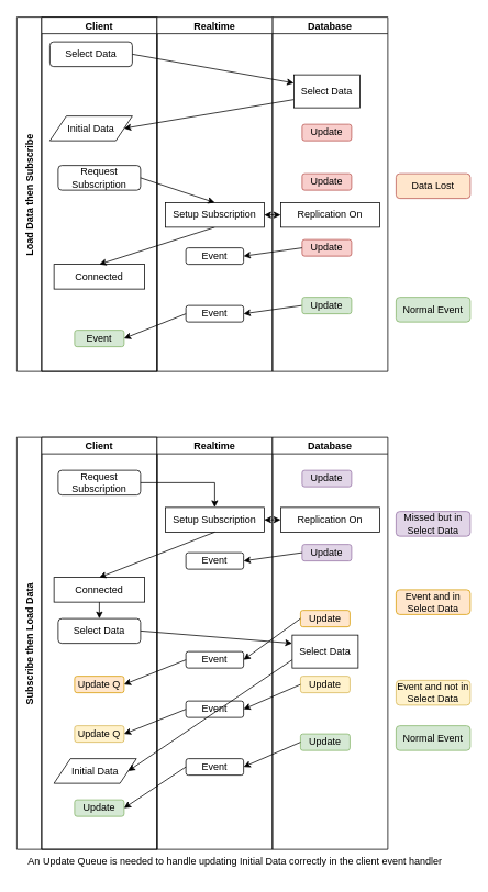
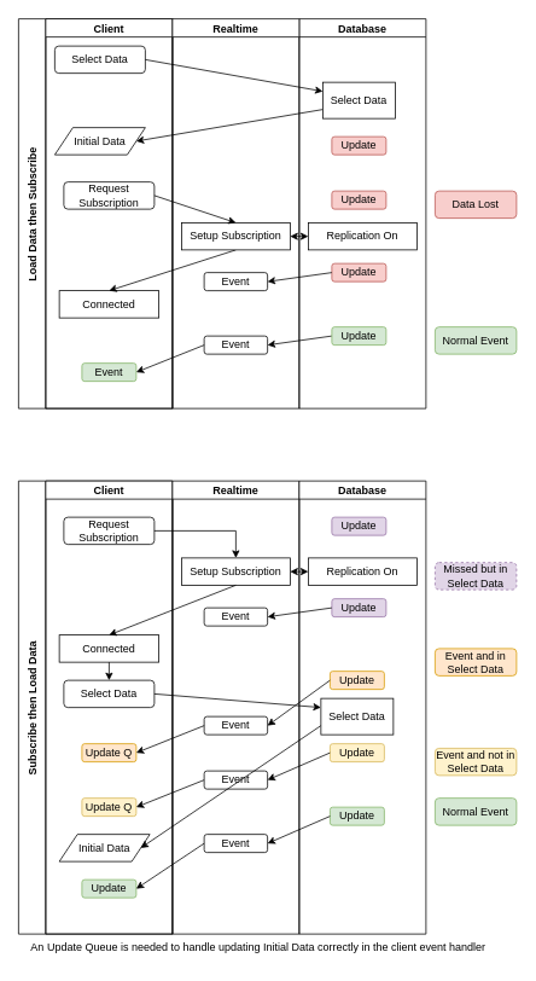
  <mxCell id="0" />
  <mxCell id="1" parent="0" />
  <mxCell id="2" value="Load Data then Subscribe " style="swimlane;childLayout=stackLayout;resizeParent=1;resizeParentMax=0;startSize=30;horizontal=0;horizontalStack=1;" vertex="1" parent="1"><mxGeometry x="20" y="20" width="170" height="430" as="geometry" /></mxCell>
  <mxCell id="3" value="Client" style="swimlane;startSize=20;" vertex="1" parent="2"><mxGeometry x="30" width="140" height="430" as="geometry" /></mxCell>
  <mxCell id="4" value="Select Data" style="rounded=1;whiteSpace=wrap;html=1;" vertex="1" parent="3"><mxGeometry x="10" y="30" width="100" height="30" as="geometry" /></mxCell>
  <mxCell id="5" value="Initial Data" style="shape=parallelogram;perimeter=parallelogramPerimeter;whiteSpace=wrap;html=1;fixedSize=1;" vertex="1" parent="3"><mxGeometry x="10" y="120" width="100" height="30" as="geometry" /></mxCell>
  <mxCell id="6" value="Request Subscription" style="rounded=1;whiteSpace=wrap;html=1;" vertex="1" parent="3"><mxGeometry x="20" y="180" width="100" height="30" as="geometry" /></mxCell>
  <mxCell id="7" value="Connected" style="rounded=0;whiteSpace=wrap;html=1;" vertex="1" parent="3"><mxGeometry x="15" y="300" width="110" height="30" as="geometry" /></mxCell>
  <mxCell id="8" value="Event" style="rounded=1;whiteSpace=wrap;html=1;fillColor=#d5e8d4;strokeColor=#82b366;" vertex="1" parent="3"><mxGeometry x="40" y="380" width="60" height="20" as="geometry" /></mxCell>
  <mxCell id="9" value="" style="endArrow=classic;html=1;rounded=0;exitX=0;exitY=0.5;exitDx=0;exitDy=0;entryX=1;entryY=0.5;entryDx=0;entryDy=0;" edge="1" parent="1" source="59" target="65"><mxGeometry width="50" height="50" relative="1" as="geometry"><mxPoint x="350" y="370" as="sourcePoint" /><mxPoint x="160" y="380" as="targetPoint" /></mxGeometry></mxCell>
  <mxCell id="10" value="Subscribe then Load Data" style="swimlane;childLayout=stackLayout;resizeParent=1;resizeParentMax=0;startSize=30;horizontal=0;horizontalStack=1;" vertex="1" parent="1"><mxGeometry x="20" y="530" width="170" height="500" as="geometry" /></mxCell>
  <mxCell id="11" value="Client" style="swimlane;startSize=20;" vertex="1" parent="10"><mxGeometry x="30" width="140" height="500" as="geometry" /></mxCell>
  <mxCell id="12" value="Select Data" style="rounded=1;whiteSpace=wrap;html=1;" vertex="1" parent="11"><mxGeometry x="20" y="220" width="100" height="30" as="geometry" /></mxCell>
  <mxCell id="13" value="Initial Data" style="shape=parallelogram;perimeter=parallelogramPerimeter;whiteSpace=wrap;html=1;fixedSize=1;" vertex="1" parent="11"><mxGeometry x="15" y="390" width="100" height="30" as="geometry" /></mxCell>
  <mxCell id="14" value="Request Subscription" style="rounded=1;whiteSpace=wrap;html=1;" vertex="1" parent="11"><mxGeometry x="20" y="40" width="100" height="30" as="geometry" /></mxCell>
  <mxCell id="15" value="Connected" style="rounded=0;whiteSpace=wrap;html=1;" vertex="1" parent="11"><mxGeometry x="15" y="170" width="110" height="30" as="geometry" /></mxCell>
  <mxCell id="16" value="Update" style="rounded=1;whiteSpace=wrap;html=1;fillColor=#d5e8d4;strokeColor=#82b366;" vertex="1" parent="11"><mxGeometry x="40" y="440" width="60" height="20" as="geometry" /></mxCell>
  <mxCell id="17" value="Update Q" style="rounded=1;whiteSpace=wrap;html=1;fillColor=#ffe6cc;strokeColor=#d79b00;" vertex="1" parent="11"><mxGeometry x="40" y="290" width="60" height="20" as="geometry" /></mxCell>
  <mxCell id="18" value="Update Q" style="rounded=1;whiteSpace=wrap;html=1;fillColor=#fff2cc;strokeColor=#d6b656;" vertex="1" parent="11"><mxGeometry x="40" y="350" width="60" height="20" as="geometry" /></mxCell>
  <mxCell id="19" value="" style="endArrow=classic;html=1;rounded=0;entryX=0.5;entryY=0;entryDx=0;entryDy=0;exitX=0.5;exitY=1;exitDx=0;exitDy=0;" edge="1" parent="11" source="15" target="12"><mxGeometry width="50" height="50" relative="1" as="geometry"><mxPoint x="200" y="260" as="sourcePoint" /><mxPoint x="250" y="210" as="targetPoint" /></mxGeometry></mxCell>
  <mxCell id="20" value="" style="endArrow=classic;html=1;rounded=0;entryX=1;entryY=0.5;entryDx=0;entryDy=0;exitX=0;exitY=0.5;exitDx=0;exitDy=0;" edge="1" parent="1" source="24" target="18"><mxGeometry width="50" height="50" relative="1" as="geometry"><mxPoint x="160" y="860" as="sourcePoint" /><mxPoint x="300" y="710" as="targetPoint" /></mxGeometry></mxCell>
  <mxCell id="21" value="Realtime" style="swimlane;startSize=20;" vertex="1" parent="1"><mxGeometry x="190" y="530" width="140" height="500" as="geometry" /></mxCell>
  <mxCell id="22" value="Setup Subscription" style="rounded=0;whiteSpace=wrap;html=1;" vertex="1" parent="21"><mxGeometry x="10" y="85" width="120" height="30" as="geometry" /></mxCell>
  <mxCell id="23" value="Event" style="rounded=1;whiteSpace=wrap;html=1;" vertex="1" parent="21"><mxGeometry x="35" y="140" width="70" height="20" as="geometry" /></mxCell>
  <mxCell id="24" value="Event" style="rounded=1;whiteSpace=wrap;html=1;" vertex="1" parent="21"><mxGeometry x="35" y="320" width="70" height="20" as="geometry" /></mxCell>
  <mxCell id="25" value="Event" style="rounded=1;whiteSpace=wrap;html=1;" vertex="1" parent="21"><mxGeometry x="35" y="260" width="70" height="20" as="geometry" /></mxCell>
  <mxCell id="26" value="Event" style="rounded=1;whiteSpace=wrap;html=1;" vertex="1" parent="21"><mxGeometry x="35" y="390" width="70" height="20" as="geometry" /></mxCell>
  <mxCell id="27" style="edgeStyle=orthogonalEdgeStyle;rounded=0;orthogonalLoop=1;jettySize=auto;html=1;entryX=0.5;entryY=0;entryDx=0;entryDy=0;" edge="1" parent="1" source="14" target="22"><mxGeometry relative="1" as="geometry" /></mxCell>
  <mxCell id="28" value="" style="endArrow=classic;html=1;rounded=0;exitX=0.5;exitY=1;exitDx=0;exitDy=0;entryX=0.5;entryY=0;entryDx=0;entryDy=0;" edge="1" parent="1" source="22" target="15"><mxGeometry width="50" height="50" relative="1" as="geometry"><mxPoint x="96" y="670" as="sourcePoint" /><mxPoint x="146" y="620" as="targetPoint" /></mxGeometry></mxCell>
  <mxCell id="29" value="" style="endArrow=classic;html=1;rounded=0;exitX=0;exitY=0.5;exitDx=0;exitDy=0;entryX=1;entryY=0.5;entryDx=0;entryDy=0;" edge="1" parent="1" source="25" target="17"><mxGeometry width="50" height="50" relative="1" as="geometry"><mxPoint x="110" y="790" as="sourcePoint" /><mxPoint x="160" y="740" as="targetPoint" /></mxGeometry></mxCell>
  <mxCell id="30" value="" style="endArrow=classic;html=1;rounded=0;entryX=1;entryY=0.5;entryDx=0;entryDy=0;exitX=0;exitY=0.75;exitDx=0;exitDy=0;" edge="1" parent="1" source="33" target="13"><mxGeometry width="50" height="50" relative="1" as="geometry"><mxPoint x="340" y="620" as="sourcePoint" /><mxPoint x="260" y="760" as="targetPoint" /></mxGeometry></mxCell>
  <mxCell id="31" value="" style="endArrow=classic;html=1;rounded=0;exitX=1;exitY=0.5;exitDx=0;exitDy=0;entryX=0;entryY=0.25;entryDx=0;entryDy=0;" edge="1" parent="1" source="12" target="33"><mxGeometry width="50" height="50" relative="1" as="geometry"><mxPoint x="250" y="790" as="sourcePoint" /><mxPoint x="300" y="740" as="targetPoint" /></mxGeometry></mxCell>
  <mxCell id="32" value="Database" style="swimlane;startSize=20;" vertex="1" parent="1"><mxGeometry x="330" y="530" width="140" height="500" as="geometry" /></mxCell>
  <mxCell id="33" value="Select Data" style="rounded=0;whiteSpace=wrap;html=1;" vertex="1" parent="32"><mxGeometry x="24" y="240" width="80" height="40" as="geometry" /></mxCell>
  <mxCell id="34" value="Update" style="rounded=1;whiteSpace=wrap;html=1;fillColor=#e1d5e7;strokeColor=#9673a6;" vertex="1" parent="32"><mxGeometry x="36" y="130" width="60" height="20" as="geometry" /></mxCell>
  <mxCell id="35" value="Replication On" style="rounded=0;whiteSpace=wrap;html=1;" vertex="1" parent="32"><mxGeometry x="10" y="85" width="120" height="30" as="geometry" /></mxCell>
  <mxCell id="36" value="Update" style="rounded=1;whiteSpace=wrap;html=1;fillColor=#d5e8d4;strokeColor=#82b366;" vertex="1" parent="32"><mxGeometry x="34" y="360" width="60" height="20" as="geometry" /></mxCell>
  <mxCell id="37" value="Update" style="rounded=1;whiteSpace=wrap;html=1;fillColor=#e1d5e7;strokeColor=#9673a6;" vertex="1" parent="32"><mxGeometry x="36" y="40" width="60" height="20" as="geometry" /></mxCell>
  <mxCell id="38" value="Update" style="rounded=1;whiteSpace=wrap;html=1;fillColor=#ffe6cc;strokeColor=#d79b00;" vertex="1" parent="32"><mxGeometry x="34" y="210" width="60" height="20" as="geometry" /></mxCell>
  <mxCell id="39" value="Update" style="rounded=1;whiteSpace=wrap;html=1;fillColor=#fff2cc;strokeColor=#d6b656;" vertex="1" parent="32"><mxGeometry x="34" y="290" width="60" height="20" as="geometry" /></mxCell>
  <mxCell id="40" value="" style="endArrow=classic;html=1;rounded=0;exitX=0;exitY=0.5;exitDx=0;exitDy=0;entryX=1;entryY=0.5;entryDx=0;entryDy=0;" edge="1" parent="1" source="34" target="23"><mxGeometry width="50" height="50" relative="1" as="geometry"><mxPoint x="230" y="670" as="sourcePoint" /><mxPoint x="280" y="620" as="targetPoint" /></mxGeometry></mxCell>
  <mxCell id="41" value="" style="endArrow=classic;startArrow=classic;html=1;rounded=0;exitX=1;exitY=0.5;exitDx=0;exitDy=0;entryX=0;entryY=0.5;entryDx=0;entryDy=0;" edge="1" parent="1" source="22" target="35"><mxGeometry width="50" height="50" relative="1" as="geometry"><mxPoint x="230" y="670" as="sourcePoint" /><mxPoint x="280" y="620" as="targetPoint" /></mxGeometry></mxCell>
  <mxCell id="42" value="" style="endArrow=classic;html=1;rounded=0;exitX=0;exitY=0.5;exitDx=0;exitDy=0;entryX=1;entryY=0.5;entryDx=0;entryDy=0;" edge="1" parent="1" source="38" target="25"><mxGeometry width="50" height="50" relative="1" as="geometry"><mxPoint x="250" y="790" as="sourcePoint" /><mxPoint x="190" y="750" as="targetPoint" /></mxGeometry></mxCell>
  <mxCell id="43" value="" style="endArrow=classic;html=1;rounded=0;exitX=0;exitY=0.5;exitDx=0;exitDy=0;entryX=1;entryY=0.5;entryDx=0;entryDy=0;" edge="1" parent="1" source="39" target="24"><mxGeometry width="50" height="50" relative="1" as="geometry"><mxPoint x="250" y="810" as="sourcePoint" /><mxPoint x="160" y="840" as="targetPoint" /></mxGeometry></mxCell>
  <mxCell id="44" value="" style="endArrow=classic;html=1;rounded=0;exitX=0;exitY=0.5;exitDx=0;exitDy=0;entryX=1;entryY=0.5;entryDx=0;entryDy=0;" edge="1" parent="1" source="36" target="26"><mxGeometry width="50" height="50" relative="1" as="geometry"><mxPoint x="250" y="790" as="sourcePoint" /><mxPoint x="300" y="740" as="targetPoint" /></mxGeometry></mxCell>
  <mxCell id="45" value="" style="endArrow=classic;html=1;rounded=0;exitX=0;exitY=0.5;exitDx=0;exitDy=0;entryX=1;entryY=0.5;entryDx=0;entryDy=0;" edge="1" parent="1" source="26" target="16"><mxGeometry width="50" height="50" relative="1" as="geometry"><mxPoint x="250" y="790" as="sourcePoint" /><mxPoint x="300" y="740" as="targetPoint" /></mxGeometry></mxCell>
- <mxCell id="46" value="Missed but in Select Data" style="rounded=1;whiteSpace=wrap;html=1;fillColor=#e1d5e7;strokeColor=#9673a6;" vertex="1" parent="1"><mxGeometry x="480" y="620" width="90" height="30" as="geometry" /></mxCell>
+ <mxCell id="46" value="Missed but in Select Data" style="rounded=1;whiteSpace=wrap;html=1;fillColor=#e1d5e7;strokeColor=#9673a6;dashed=1;" vertex="1" parent="1"><mxGeometry x="480" y="620" width="90" height="30" as="geometry" /></mxCell>
  <mxCell id="47" value="Event and in Select Data" style="rounded=1;whiteSpace=wrap;html=1;fillColor=#ffe6cc;strokeColor=#d79b00;" vertex="1" parent="1"><mxGeometry x="480" y="715" width="90" height="30" as="geometry" /></mxCell>
  <mxCell id="48" value="Event and not in Select Data" style="rounded=1;whiteSpace=wrap;html=1;fillColor=#fff2cc;strokeColor=#d6b656;" vertex="1" parent="1"><mxGeometry x="480" y="825" width="90" height="30" as="geometry" /></mxCell>
  <mxCell id="49" value="&lt;div&gt;Normal Event&lt;/div&gt;" style="rounded=1;whiteSpace=wrap;html=1;fillColor=#d5e8d4;strokeColor=#82b366;" vertex="1" parent="1"><mxGeometry x="480" y="880" width="90" height="30" as="geometry" /></mxCell>
  <mxCell id="50" value="" style="endArrow=classic;html=1;rounded=0;exitX=1;exitY=0.5;exitDx=0;exitDy=0;entryX=0;entryY=0.25;entryDx=0;entryDy=0;" edge="1" parent="1" source="4" target="54"><mxGeometry width="50" height="50" relative="1" as="geometry"><mxPoint x="250" y="260" as="sourcePoint" /><mxPoint x="300" y="210" as="targetPoint" /></mxGeometry></mxCell>
  <mxCell id="51" value="" style="endArrow=classic;html=1;rounded=0;entryX=1;entryY=0.5;entryDx=0;entryDy=0;exitX=0;exitY=0.75;exitDx=0;exitDy=0;" edge="1" parent="1" source="54" target="5"><mxGeometry width="50" height="50" relative="1" as="geometry"><mxPoint x="340" y="110" as="sourcePoint" /><mxPoint x="260" y="250" as="targetPoint" /></mxGeometry></mxCell>
  <mxCell id="52" value="" style="endArrow=classic;html=1;rounded=0;exitX=0.5;exitY=1;exitDx=0;exitDy=0;entryX=0.5;entryY=0;entryDx=0;entryDy=0;" edge="1" parent="1" source="63" target="7"><mxGeometry width="50" height="50" relative="1" as="geometry"><mxPoint x="236" y="300" as="sourcePoint" /><mxPoint x="286" y="250" as="targetPoint" /></mxGeometry></mxCell>
  <mxCell id="53" value="Database" style="swimlane;startSize=20;" vertex="1" parent="1"><mxGeometry x="330" y="20" width="140" height="430" as="geometry" /></mxCell>
  <mxCell id="54" value="Select Data" style="rounded=0;whiteSpace=wrap;html=1;" vertex="1" parent="53"><mxGeometry x="26" y="70" width="80" height="40" as="geometry" /></mxCell>
  <mxCell id="55" value="Update" style="rounded=1;whiteSpace=wrap;html=1;fillColor=#f8cecc;strokeColor=#b85450;" vertex="1" parent="53"><mxGeometry x="36" y="130" width="60" height="20" as="geometry" /></mxCell>
  <mxCell id="56" value="Update" style="rounded=1;whiteSpace=wrap;html=1;fillColor=#f8cecc;strokeColor=#b85450;" vertex="1" parent="53"><mxGeometry x="36" y="190" width="60" height="20" as="geometry" /></mxCell>
  <mxCell id="57" value="Update" style="rounded=1;whiteSpace=wrap;html=1;fillColor=#f8cecc;strokeColor=#b85450;" vertex="1" parent="53"><mxGeometry x="36" y="270" width="60" height="20" as="geometry" /></mxCell>
  <mxCell id="58" value="Replication On" style="rounded=0;whiteSpace=wrap;html=1;" vertex="1" parent="53"><mxGeometry x="10" y="225" width="120" height="30" as="geometry" /></mxCell>
  <mxCell id="59" value="Update" style="rounded=1;whiteSpace=wrap;html=1;fillColor=#d5e8d4;strokeColor=#82b366;" vertex="1" parent="53"><mxGeometry x="36" y="340" width="60" height="20" as="geometry" /></mxCell>
  <mxCell id="60" value="" style="endArrow=classic;html=1;rounded=0;exitX=0;exitY=0.5;exitDx=0;exitDy=0;entryX=1;entryY=0.5;entryDx=0;entryDy=0;" edge="1" parent="1" source="57" target="64"><mxGeometry width="50" height="50" relative="1" as="geometry"><mxPoint x="230" y="300" as="sourcePoint" /><mxPoint x="280" y="250" as="targetPoint" /></mxGeometry></mxCell>
  <mxCell id="61" value="" style="endArrow=classic;startArrow=classic;html=1;rounded=0;exitX=1;exitY=0.5;exitDx=0;exitDy=0;entryX=0;entryY=0.5;entryDx=0;entryDy=0;" edge="1" parent="1" source="63" target="58"><mxGeometry width="50" height="50" relative="1" as="geometry"><mxPoint x="230" y="300" as="sourcePoint" /><mxPoint x="280" y="250" as="targetPoint" /></mxGeometry></mxCell>
  <mxCell id="62" value="Realtime" style="swimlane;startSize=20;" vertex="1" parent="1"><mxGeometry x="190" y="20" width="140" height="430" as="geometry" /></mxCell>
  <mxCell id="63" value="Setup Subscription" style="rounded=0;whiteSpace=wrap;html=1;" vertex="1" parent="62"><mxGeometry x="10" y="225" width="120" height="30" as="geometry" /></mxCell>
  <mxCell id="64" value="Event" style="rounded=1;whiteSpace=wrap;html=1;" vertex="1" parent="62"><mxGeometry x="35" y="280" width="70" height="20" as="geometry" /></mxCell>
  <mxCell id="65" value="Event" style="rounded=1;whiteSpace=wrap;html=1;" vertex="1" parent="62"><mxGeometry x="35" y="350" width="70" height="20" as="geometry" /></mxCell>
  <mxCell id="66" value="" style="endArrow=classic;html=1;rounded=0;exitX=1;exitY=0.5;exitDx=0;exitDy=0;entryX=0.5;entryY=0;entryDx=0;entryDy=0;" edge="1" parent="1" source="6" target="63"><mxGeometry width="50" height="50" relative="1" as="geometry"><mxPoint x="250" y="290" as="sourcePoint" /><mxPoint x="300" y="240" as="targetPoint" /></mxGeometry></mxCell>
  <mxCell id="67" value="" style="endArrow=classic;html=1;rounded=0;exitX=0;exitY=0.5;exitDx=0;exitDy=0;entryX=1;entryY=0.5;entryDx=0;entryDy=0;" edge="1" parent="1" source="65" target="8"><mxGeometry width="50" height="50" relative="1" as="geometry"><mxPoint x="250" y="290" as="sourcePoint" /><mxPoint x="300" y="240" as="targetPoint" /></mxGeometry></mxCell>
- <mxCell id="68" value="Data Lost" style="rounded=1;whiteSpace=wrap;html=1;fillColor=#ffe6cc;strokeColor=#b85450;" vertex="1" parent="1"><mxGeometry x="480" y="210" width="90" height="30" as="geometry" /></mxCell>
+ <mxCell id="68" value="Data Lost" style="rounded=1;whiteSpace=wrap;html=1;fillColor=#f8cecc;strokeColor=#b85450;" vertex="1" parent="1"><mxGeometry x="480" y="210" width="90" height="30" as="geometry" /></mxCell>
  <mxCell id="69" value="&lt;div&gt;Normal Event&lt;/div&gt;" style="rounded=1;whiteSpace=wrap;html=1;fillColor=#d5e8d4;strokeColor=#82b366;" vertex="1" parent="1"><mxGeometry x="480" y="360" width="90" height="30" as="geometry" /></mxCell>
  <mxCell id="70" value="An Update Queue is needed to handle updating Initial Data correctly in the client event handler" style="text;strokeColor=none;align=center;fillColor=none;html=1;verticalAlign=middle;whiteSpace=wrap;rounded=0;" vertex="1" parent="1"><mxGeometry x="20" y="1030" width="530" height="30" as="geometry" /></mxCell>
